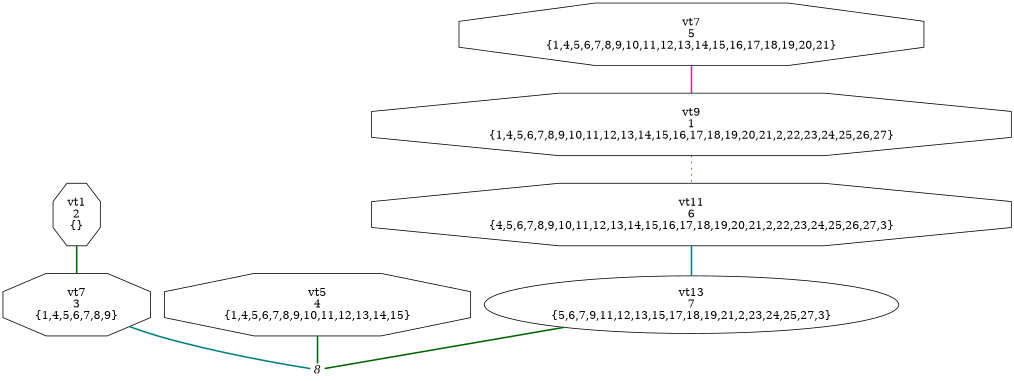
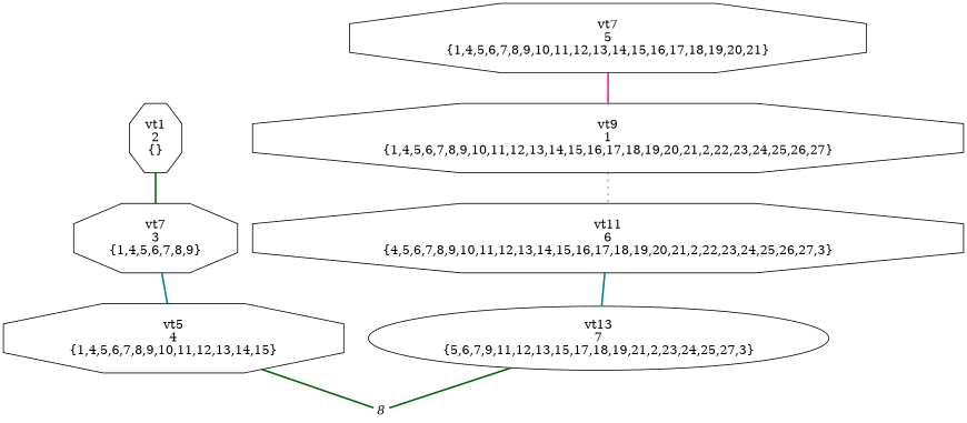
  digraph {
    node [shape=octagon]
    edge [arrowhead=none color=darkgreen style=bold]
    n1 [label="vt1\n2\n{}"]
    n2 [label="vt7\n3\n{1,4,5,6,7,8,9}"]
    n3 [label="vt5\n4\n{1,4,5,6,7,8,9,10,11,12,13,14,15}"]
    n4 [fixedsize=true fontname="Times-Italic" fontsize=14 height=.25 label=8 shape=plaintext width=.25]
    n5 [label="vt7\n5\n{1,4,5,6,7,8,9,10,11,12,13,14,15,16,17,18,19,20,21}"]
    n6 [label="vt9\n1\n{1,4,5,6,7,8,9,10,11,12,13,14,15,16,17,18,19,20,21,2,22,23,24,25,26,27}"]
    n7 [label="vt11\n6\n{4,5,6,7,8,9,10,11,12,13,14,15,16,17,18,19,20,21,2,22,23,24,25,26,27,3}"]
    n8 [label="vt13\n7\n{5,6,7,9,11,12,13,15,17,18,19,21,2,23,24,25,27,3}" shape=ellipse]
    n1 -> n2
-   n2 -> n4 [color=teal]
+   n2 -> n3 [color=teal]
    n3 -> n4
    n5 -> n6 [color=deeppink]
    n6 -> n7 [style=dotted]
    n7 -> n8 [color=teal]
    n8 -> n4
  }
